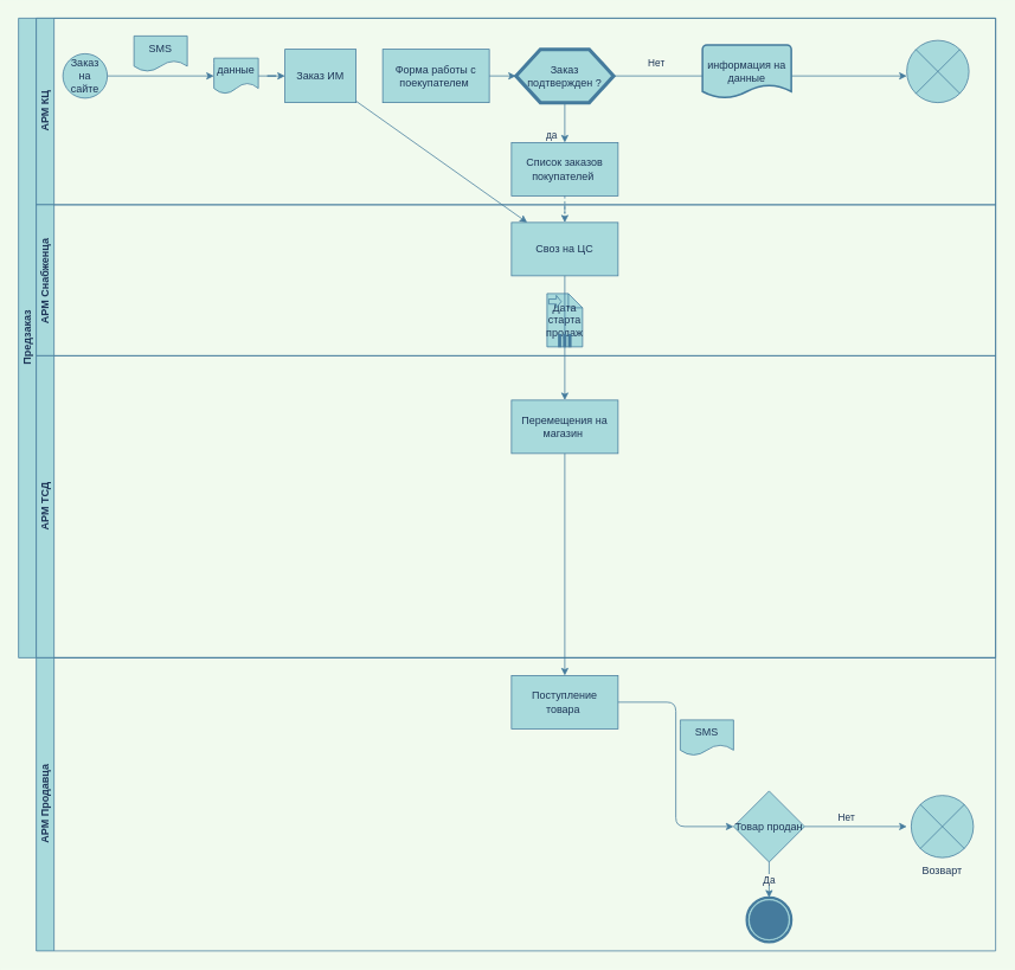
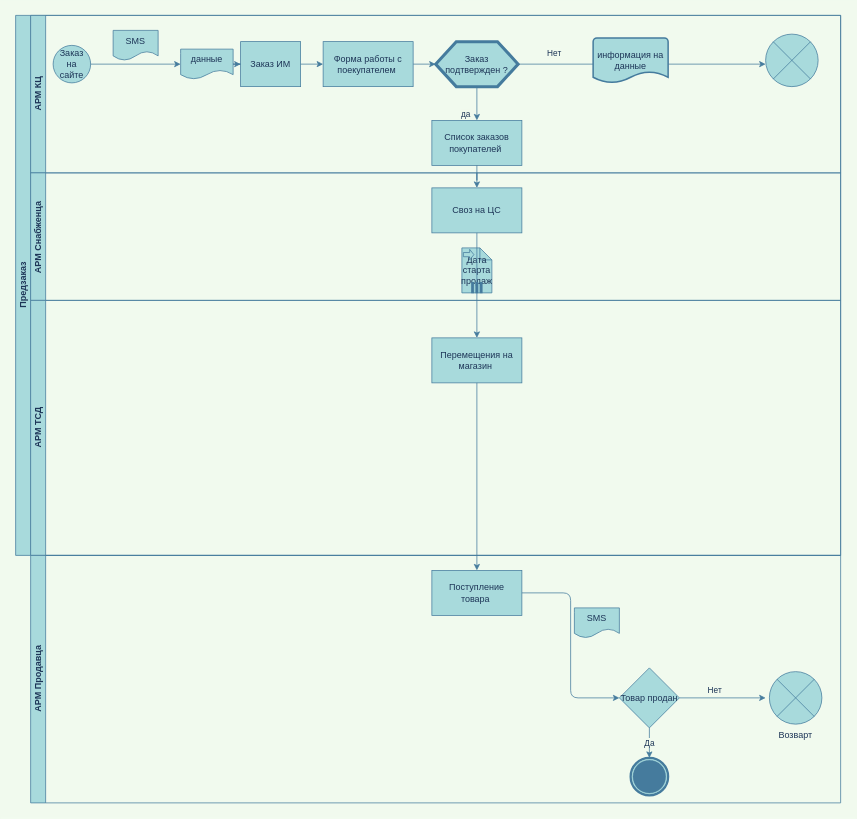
  <mxCell id="0" />
  <mxCell id="1" parent="0" />
  <mxCell id="2" value="Предзаказ&lt;br&gt;" style="swimlane;html=1;childLayout=stackLayout;resizeParent=1;resizeParentMax=0;horizontal=0;startSize=20;horizontalStack=0;fillColor=#A8DADC;strokeColor=#457B9D;fontColor=#1D3557;" parent="1" vertex="1"><mxGeometry x="20" y="20" width="1100" height="720" as="geometry"><mxRectangle x="80" y="120" width="30" height="80" as="alternateBounds" /></mxGeometry></mxCell>
  <mxCell id="3" value="АРМ КЦ" style="swimlane;html=1;startSize=20;horizontal=0;fillColor=#A8DADC;strokeColor=#457B9D;fontColor=#1D3557;" parent="2" vertex="1"><mxGeometry x="20" width="1080" height="210" as="geometry" /></mxCell>
  <mxCell id="4" value="" style="edgeStyle=orthogonalEdgeStyle;rounded=0;orthogonalLoop=1;jettySize=auto;html=1;labelBackgroundColor=#F1FAEE;strokeColor=#457B9D;fontColor=#1D3557;" parent="3" source="18" target="7" edge="1"><mxGeometry relative="1" as="geometry" /></mxCell>
  <mxCell id="5" value="да" style="edgeStyle=orthogonalEdgeStyle;rounded=0;orthogonalLoop=1;jettySize=auto;html=1;entryX=0.5;entryY=0;entryDx=0;entryDy=0;labelBackgroundColor=#F1FAEE;strokeColor=#457B9D;fontColor=#1D3557;" parent="3" source="8" target="19" edge="1"><mxGeometry x="0.636" y="-15" relative="1" as="geometry"><mxPoint as="offset" /></mxGeometry></mxCell>
  <mxCell id="6" value="SMS" style="shape=document;whiteSpace=wrap;html=1;boundedLbl=1;rounded=0;sketch=0;fillColor=#A8DADC;strokeColor=#457B9D;fontColor=#1D3557;" vertex="1" parent="3"><mxGeometry x="110" y="20" width="60" height="40" as="geometry" /></mxCell>
  <mxCell id="7" value="Заказ ИМ" style="rounded=0;whiteSpace=wrap;html=1;fontFamily=Helvetica;fontSize=12;align=center;fillColor=#A8DADC;strokeColor=#457B9D;fontColor=#1D3557;" parent="3" vertex="1"><mxGeometry x="280" y="35" width="80" height="60" as="geometry" /></mxCell>
  <mxCell id="8" value="Заказ подтвержден ?" style="shape=hexagon;html=1;whiteSpace=wrap;perimeter=hexagonPerimeter;strokeWidth=4;rounded=0;fillColor=#A8DADC;strokeColor=#457B9D;fontColor=#1D3557;" parent="3" vertex="1"><mxGeometry x="540" y="35" width="110" height="60" as="geometry" /></mxCell>
  <mxCell id="9" value="Заказ на сайте" style="ellipse;whiteSpace=wrap;html=1;fillColor=#A8DADC;strokeColor=#457B9D;fontColor=#1D3557;" parent="3" vertex="1"><mxGeometry x="30" y="40" width="50" height="50" as="geometry" /></mxCell>
  <mxCell id="10" value="" style="endArrow=classic;html=1;entryX=0;entryY=0.5;entryDx=0;entryDy=0;labelBackgroundColor=#F1FAEE;strokeColor=#457B9D;fontColor=#1D3557;" parent="3" source="17" target="8" edge="1"><mxGeometry width="50" height="50" relative="1" as="geometry"><mxPoint x="120" y="-5" as="sourcePoint" /><mxPoint x="470.711" y="185" as="targetPoint" /></mxGeometry></mxCell>
  <mxCell id="11" style="edgeStyle=orthogonalEdgeStyle;rounded=0;orthogonalLoop=1;jettySize=auto;html=1;exitX=1;exitY=0.5;exitDx=0;exitDy=0;entryX=0;entryY=0.5;entryDx=0;entryDy=0;labelBackgroundColor=#F1FAEE;strokeColor=#457B9D;fontColor=#1D3557;" parent="3" edge="1"><mxGeometry relative="1" as="geometry"><mxPoint x="590" y="64.811" as="sourcePoint" /><mxPoint x="590" y="65" as="targetPoint" /></mxGeometry></mxCell>
  <mxCell id="12" value="Нет" style="edgeLabel;html=1;align=center;verticalAlign=middle;resizable=0;points=[];labelBackgroundColor=#F1FAEE;fontColor=#1D3557;" parent="11" vertex="1" connectable="0"><mxGeometry x="-0.205" y="1" relative="1" as="geometry"><mxPoint x="106" y="-14.81" as="offset" /></mxGeometry></mxCell>
  <mxCell id="13" value="" style="endArrow=classic;html=1;labelBackgroundColor=#F1FAEE;strokeColor=#457B9D;fontColor=#1D3557;" parent="3" source="8" edge="1"><mxGeometry width="50" height="50" relative="1" as="geometry"><mxPoint x="420" y="130" as="sourcePoint" /><mxPoint x="980" y="65" as="targetPoint" /></mxGeometry></mxCell>
  <mxCell id="14" value="" style="verticalLabelPosition=bottom;verticalAlign=top;html=1;shape=mxgraph.flowchart.or;fillColor=#A8DADC;strokeColor=#457B9D;fontColor=#1D3557;" vertex="1" parent="3"><mxGeometry x="980" y="25" width="70" height="70" as="geometry" /></mxCell>
- <mxCell id="15" value="" style="endArrow=classic;html=1;labelBackgroundColor=#F1FAEE;strokeColor=#457B9D;fontColor=#1D3557;" parent="3" source="7" target="22" edge="1"><mxGeometry width="50" height="50" relative="1" as="geometry"><mxPoint x="360" y="255" as="sourcePoint" /><mxPoint x="560" y="255" as="targetPoint" /></mxGeometry></mxCell>
+ <mxCell id="15" value="" style="endArrow=classic;html=1;entryX=0;entryY=0.5;entryDx=0;entryDy=0;labelBackgroundColor=#F1FAEE;strokeColor=#457B9D;fontColor=#1D3557;" parent="3" source="7" target="17" edge="1"><mxGeometry width="50" height="50" relative="1" as="geometry"><mxPoint x="360" y="255" as="sourcePoint" /><mxPoint x="560" y="255" as="targetPoint" /></mxGeometry></mxCell>
  <mxCell id="16" value="информация на данные" style="strokeWidth=2;html=1;shape=mxgraph.flowchart.document2;whiteSpace=wrap;size=0.25;fillColor=#A8DADC;strokeColor=#457B9D;fontColor=#1D3557;" vertex="1" parent="3"><mxGeometry x="750" y="30" width="100" height="60" as="geometry" /></mxCell>
  <mxCell id="17" value="Форма работы с поекупателем&amp;nbsp;" style="rounded=0;whiteSpace=wrap;html=1;sketch=0;fillColor=#A8DADC;strokeColor=#457B9D;fontColor=#1D3557;" parent="3" vertex="1"><mxGeometry x="390" y="35" width="120" height="60" as="geometry" /></mxCell>
- <mxCell id="18" value="данные" style="shape=document;whiteSpace=wrap;html=1;boundedLbl=1;rounded=0;sketch=0;fillColor=#A8DADC;strokeColor=#457B9D;fontColor=#1D3557;" parent="3" vertex="1"><mxGeometry x="200" y="45" width="50" height="40" as="geometry" /></mxCell>
+ <mxCell id="18" value="данные" style="shape=document;whiteSpace=wrap;html=1;boundedLbl=1;rounded=0;sketch=0;fillColor=#A8DADC;strokeColor=#457B9D;fontColor=#1D3557;" parent="3" vertex="1"><mxGeometry x="200" y="45" width="70" height="40" as="geometry" /></mxCell>
  <mxCell id="19" value="Список заказов покупателей&amp;nbsp;" style="rounded=0;whiteSpace=wrap;html=1;fillColor=#A8DADC;strokeColor=#457B9D;fontColor=#1D3557;" parent="3" vertex="1"><mxGeometry x="535" y="140" width="120" height="60" as="geometry" /></mxCell>
  <mxCell id="20" value="" style="edgeStyle=orthogonalEdgeStyle;rounded=0;orthogonalLoop=1;jettySize=auto;html=1;labelBackgroundColor=#F1FAEE;strokeColor=#457B9D;fontColor=#1D3557;" edge="1" parent="3" source="9" target="18"><mxGeometry relative="1" as="geometry"><mxPoint x="210" y="265.0" as="sourcePoint" /><mxPoint x="410" y="265.0" as="targetPoint" /></mxGeometry></mxCell>
  <mxCell id="21" value="АРМ Снабженца&amp;nbsp;" style="swimlane;html=1;startSize=20;horizontal=0;fillColor=#A8DADC;strokeColor=#457B9D;fontColor=#1D3557;" parent="2" vertex="1"><mxGeometry x="20" y="210" width="1080" height="170" as="geometry" /></mxCell>
  <mxCell id="22" value="Своз на ЦС" style="whiteSpace=wrap;html=1;rounded=0;fillColor=#A8DADC;strokeColor=#457B9D;fontColor=#1D3557;" parent="21" vertex="1"><mxGeometry x="535" y="20" width="120" height="60" as="geometry" /></mxCell>
  <mxCell id="23" value="Дата старта продаж" style="shape=note;whiteSpace=wrap;size=16;html=1;dropTarget=0;rounded=0;sketch=0;fillColor=#A8DADC;strokeColor=#457B9D;fontColor=#1D3557;" parent="21" vertex="1"><mxGeometry x="575" y="100" width="40" height="60" as="geometry" /></mxCell>
  <mxCell id="24" value="" style="html=1;shape=singleArrow;arrowWidth=0.4;arrowSize=0.4;outlineConnect=0;fillColor=#A8DADC;strokeColor=#457B9D;fontColor=#1D3557;" parent="23" vertex="1"><mxGeometry width="14" height="14" relative="1" as="geometry"><mxPoint x="2" y="2" as="offset" /></mxGeometry></mxCell>
  <mxCell id="25" value="" style="html=1;whiteSpace=wrap;shape=parallelMarker;outlineConnect=0;fillColor=#A8DADC;strokeColor=#457B9D;fontColor=#1D3557;" parent="23" vertex="1"><mxGeometry x="0.5" y="1" width="14" height="14" relative="1" as="geometry"><mxPoint x="-7" y="-14" as="offset" /></mxGeometry></mxCell>
- <mxCell id="26" value="" style="edgeStyle=orthogonalEdgeStyle;rounded=0;orthogonalLoop=1;jettySize=auto;html=1;labelBackgroundColor=#F1FAEE;strokeColor=#457B9D;fontColor=#1D3557;dashed=1;" parent="2" source="19" target="22" edge="1"><mxGeometry relative="1" as="geometry" /></mxCell>
+ <mxCell id="26" value="" style="edgeStyle=orthogonalEdgeStyle;rounded=0;orthogonalLoop=1;jettySize=auto;html=1;labelBackgroundColor=#F1FAEE;strokeColor=#457B9D;fontColor=#1D3557;" parent="2" source="19" target="22" edge="1"><mxGeometry relative="1" as="geometry" /></mxCell>
  <mxCell id="27" value="" style="edgeStyle=orthogonalEdgeStyle;rounded=0;orthogonalLoop=1;jettySize=auto;html=1;labelBackgroundColor=#F1FAEE;strokeColor=#457B9D;fontColor=#1D3557;" parent="2" source="22" target="29" edge="1"><mxGeometry relative="1" as="geometry" /></mxCell>
  <mxCell id="28" value="АРМ ТСД" style="swimlane;html=1;startSize=20;horizontal=0;fillColor=#A8DADC;strokeColor=#457B9D;fontColor=#1D3557;" parent="2" vertex="1"><mxGeometry x="20" y="380" width="1080" height="340" as="geometry"><mxRectangle x="20" y="310" width="720" height="20" as="alternateBounds" /></mxGeometry></mxCell>
  <mxCell id="29" value="Перемещения на магазин&amp;nbsp;" style="whiteSpace=wrap;html=1;rounded=0;fillColor=#A8DADC;strokeColor=#457B9D;fontColor=#1D3557;" parent="28" vertex="1"><mxGeometry x="535" y="50" width="120" height="60" as="geometry" /></mxCell>
  <mxCell id="30" value="АРМ Продавца" style="swimlane;html=1;startSize=20;horizontal=0;fillColor=#A8DADC;strokeColor=#457B9D;fontColor=#1D3557;" parent="1" vertex="1"><mxGeometry x="40" y="740" width="1080" height="330" as="geometry"><mxRectangle y="310" width="30" height="170" as="alternateBounds" /></mxGeometry></mxCell>
  <mxCell id="31" style="edgeStyle=orthogonalEdgeStyle;curved=0;rounded=1;sketch=0;orthogonalLoop=1;jettySize=auto;html=1;labelBackgroundColor=#F1FAEE;strokeColor=#457B9D;fontColor=#1D3557;" parent="30" source="35" edge="1"><mxGeometry relative="1" as="geometry"><mxPoint x="980" y="190" as="targetPoint" /></mxGeometry></mxCell>
  <mxCell id="32" value="Да" style="edgeStyle=orthogonalEdgeStyle;curved=0;rounded=1;sketch=0;orthogonalLoop=1;jettySize=auto;html=1;labelBackgroundColor=#F1FAEE;strokeColor=#457B9D;fontColor=#1D3557;" parent="30" source="35" target="39" edge="1"><mxGeometry relative="1" as="geometry" /></mxCell>
  <mxCell id="33" value="Нет" style="edgeLabel;html=1;align=center;verticalAlign=middle;resizable=0;points=[];labelBackgroundColor=#F1FAEE;fontColor=#1D3557;" parent="30" vertex="1" connectable="0"><mxGeometry x="900.001" y="-9.997" as="geometry"><mxPoint x="11" y="189" as="offset" /></mxGeometry></mxCell>
  <mxCell id="34" value="Поступление товара&amp;nbsp;" style="whiteSpace=wrap;html=1;rounded=0;fillColor=#A8DADC;strokeColor=#457B9D;fontColor=#1D3557;" parent="30" vertex="1"><mxGeometry x="535" y="20" width="120" height="60" as="geometry" /></mxCell>
  <mxCell id="35" value="Товар продан" style="rhombus;whiteSpace=wrap;html=1;rounded=0;fillColor=#A8DADC;strokeColor=#457B9D;fontColor=#1D3557;" parent="30" vertex="1"><mxGeometry x="785" y="150" width="80" height="80" as="geometry" /></mxCell>
  <mxCell id="36" value="" style="edgeStyle=orthogonalEdgeStyle;curved=0;rounded=1;sketch=0;orthogonalLoop=1;jettySize=auto;html=1;entryX=0;entryY=0.5;entryDx=0;entryDy=0;labelBackgroundColor=#F1FAEE;strokeColor=#457B9D;fontColor=#1D3557;" parent="30" source="34" target="35" edge="1"><mxGeometry relative="1" as="geometry"><mxPoint x="490" y="890.0" as="sourcePoint" /><mxPoint x="595" y="170" as="targetPoint" /></mxGeometry></mxCell>
  <mxCell id="37" value="" style="verticalLabelPosition=bottom;verticalAlign=top;html=1;shape=mxgraph.flowchart.or;fillColor=#A8DADC;strokeColor=#457B9D;fontColor=#1D3557;" vertex="1" parent="30"><mxGeometry x="985" y="155" width="70" height="70" as="geometry" /></mxCell>
  <mxCell id="38" value="Возварт" style="text;html=1;strokeColor=none;fillColor=none;align=center;verticalAlign=middle;whiteSpace=wrap;rounded=0;sketch=0;fontColor=#1D3557;" parent="30" vertex="1"><mxGeometry x="1000" y="230" width="40" height="20" as="geometry" /></mxCell>
  <mxCell id="39" value="&lt;font color=&quot;#000000&quot;&gt;&lt;br&gt;&lt;/font&gt;" style="shape=mxgraph.bpmn.shape;html=1;verticalLabelPosition=bottom;verticalAlign=top;align=center;perimeter=ellipsePerimeter;outlineConnect=0;outline=end;symbol=terminate;rounded=0;sketch=0;fillColor=#A8DADC;strokeColor=#457B9D;fontColor=#1D3557;" parent="30" vertex="1"><mxGeometry x="800" y="270" width="50" height="50" as="geometry" /></mxCell>
  <mxCell id="40" style="edgeStyle=orthogonalEdgeStyle;curved=0;rounded=1;sketch=0;orthogonalLoop=1;jettySize=auto;html=1;exitX=0.5;exitY=1;exitDx=0;exitDy=0;labelBackgroundColor=#F1FAEE;strokeColor=#457B9D;fontColor=#1D3557;" parent="30" source="34" target="34" edge="1"><mxGeometry relative="1" as="geometry" /></mxCell>
  <mxCell id="41" value="SMS" style="shape=document;whiteSpace=wrap;html=1;boundedLbl=1;rounded=0;sketch=0;fillColor=#A8DADC;strokeColor=#457B9D;fontColor=#1D3557;" vertex="1" parent="30"><mxGeometry x="725" y="70" width="60" height="40" as="geometry" /></mxCell>
  <mxCell id="42" value="" style="edgeStyle=orthogonalEdgeStyle;curved=0;rounded=1;sketch=0;orthogonalLoop=1;jettySize=auto;html=1;labelBackgroundColor=#F1FAEE;strokeColor=#457B9D;fontColor=#1D3557;" parent="1" source="29" target="34" edge="1"><mxGeometry relative="1" as="geometry" /></mxCell>
